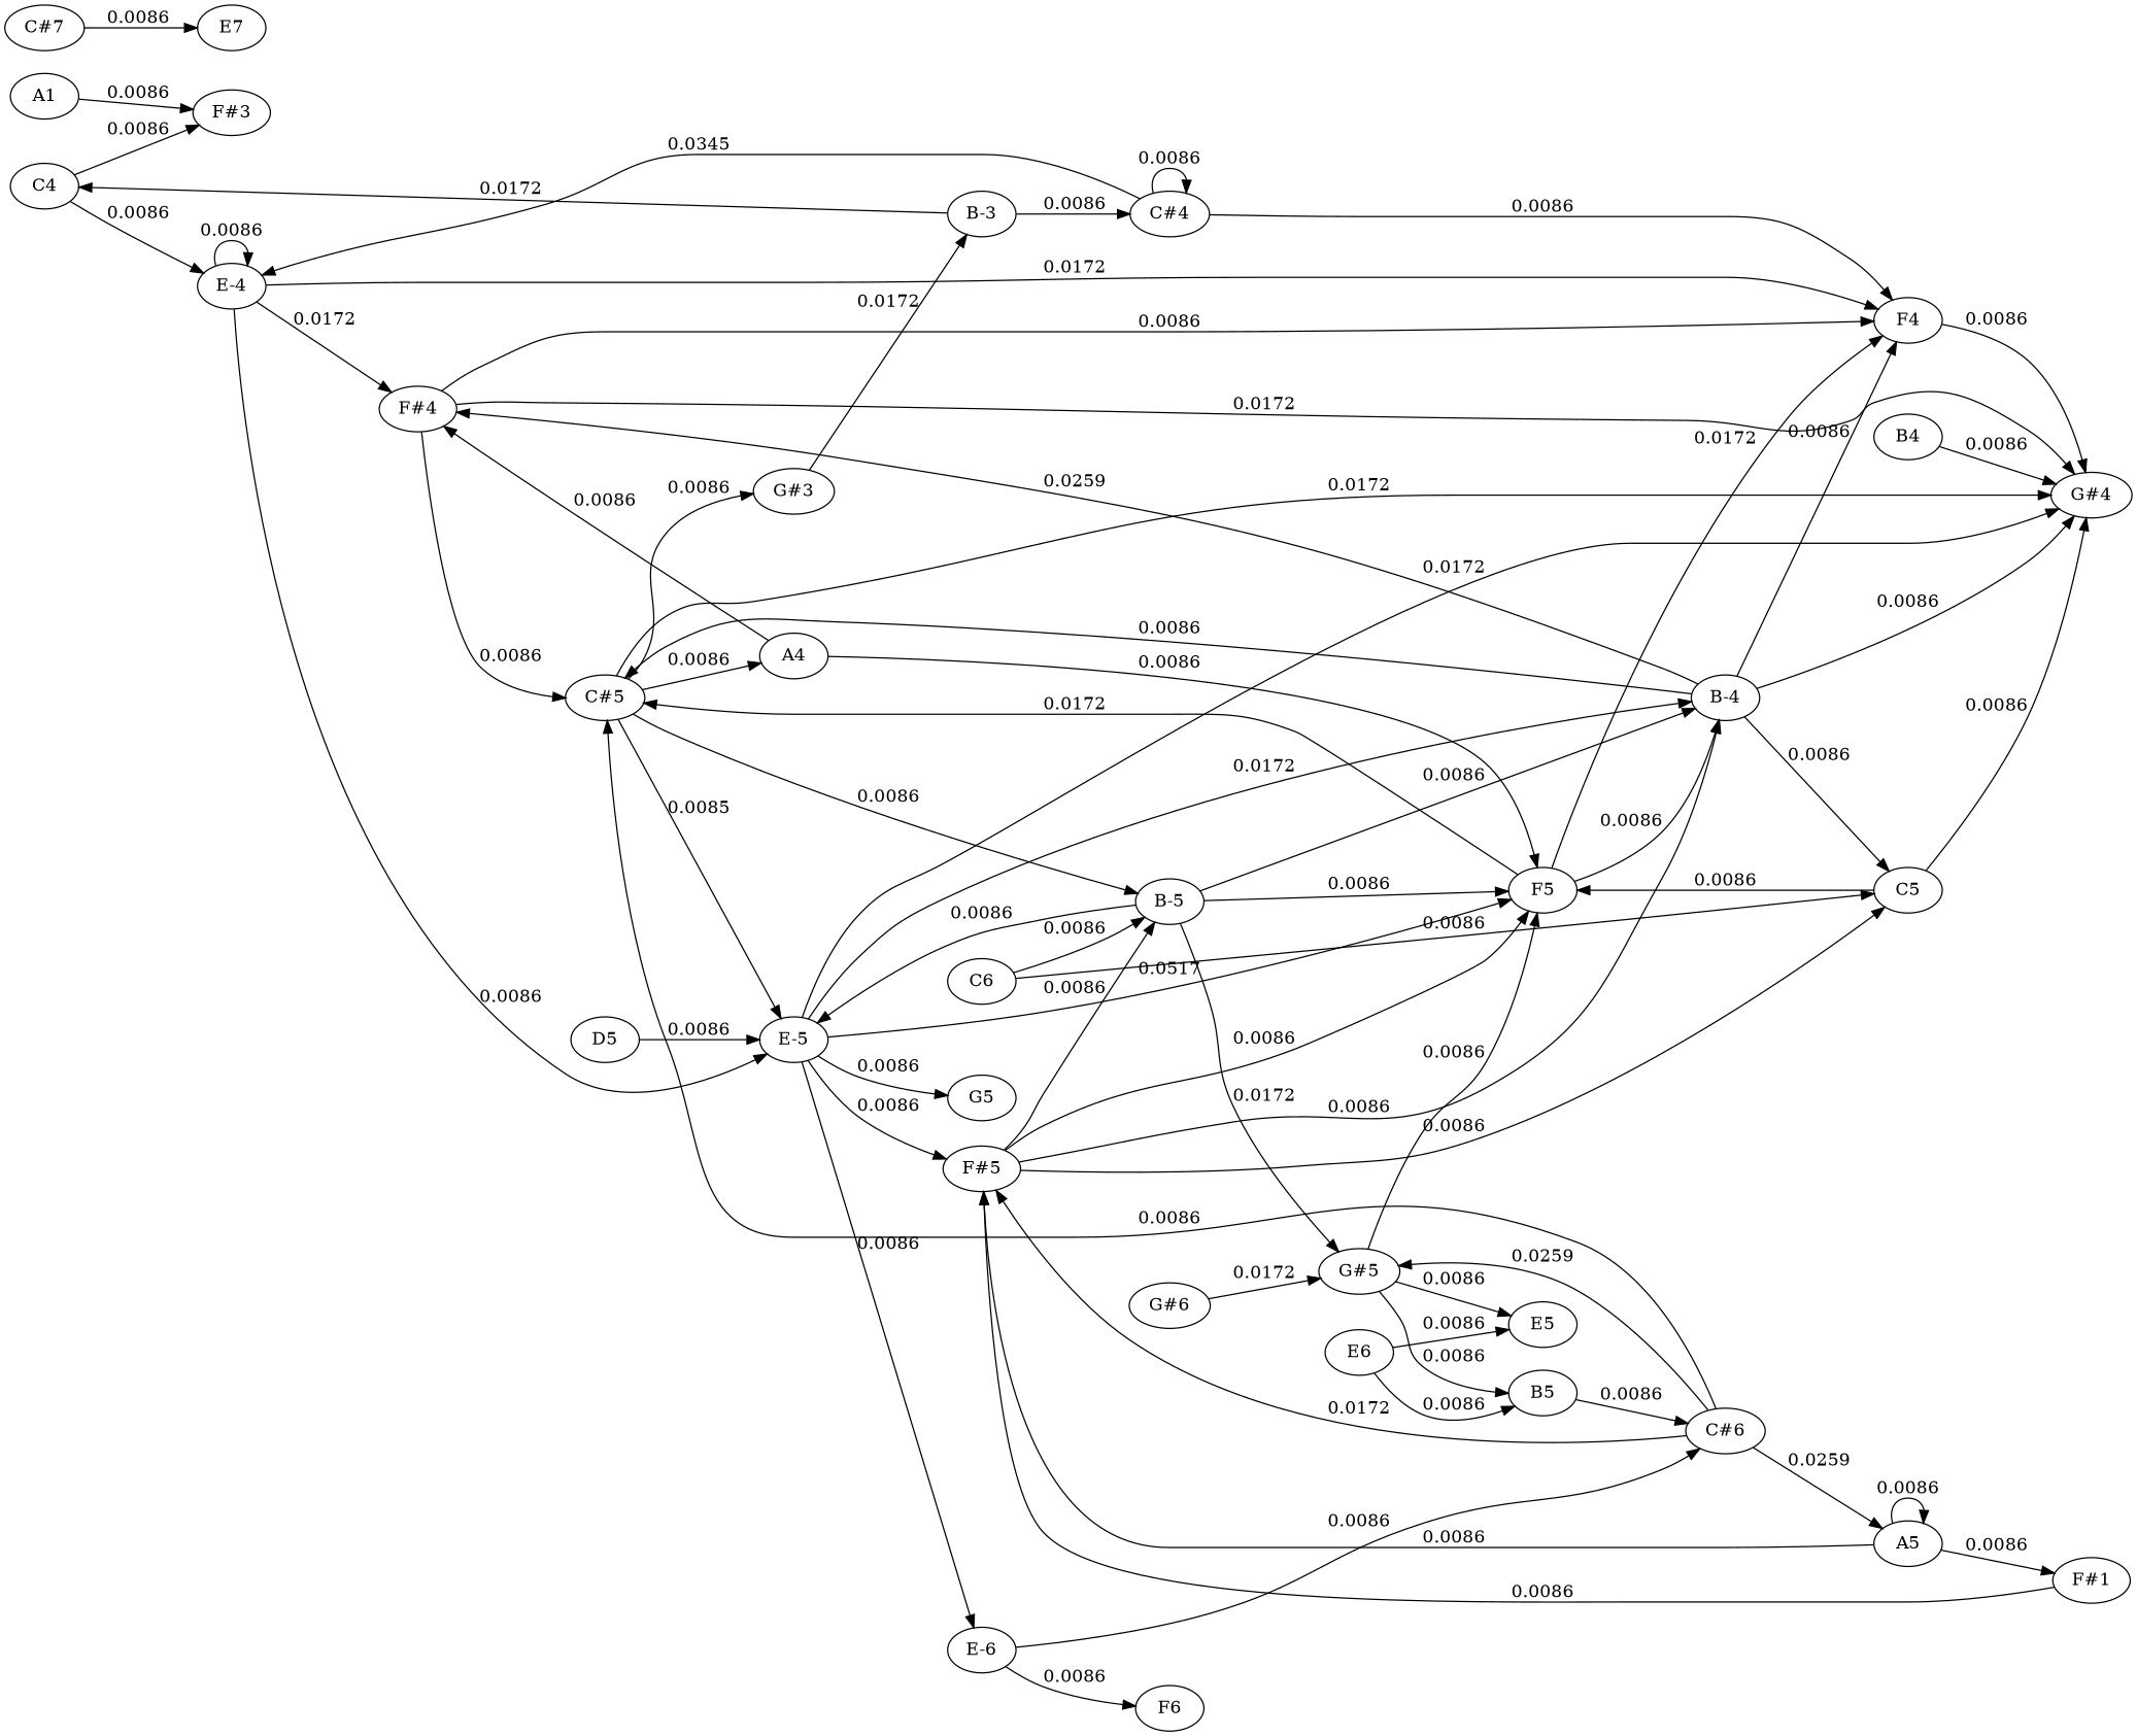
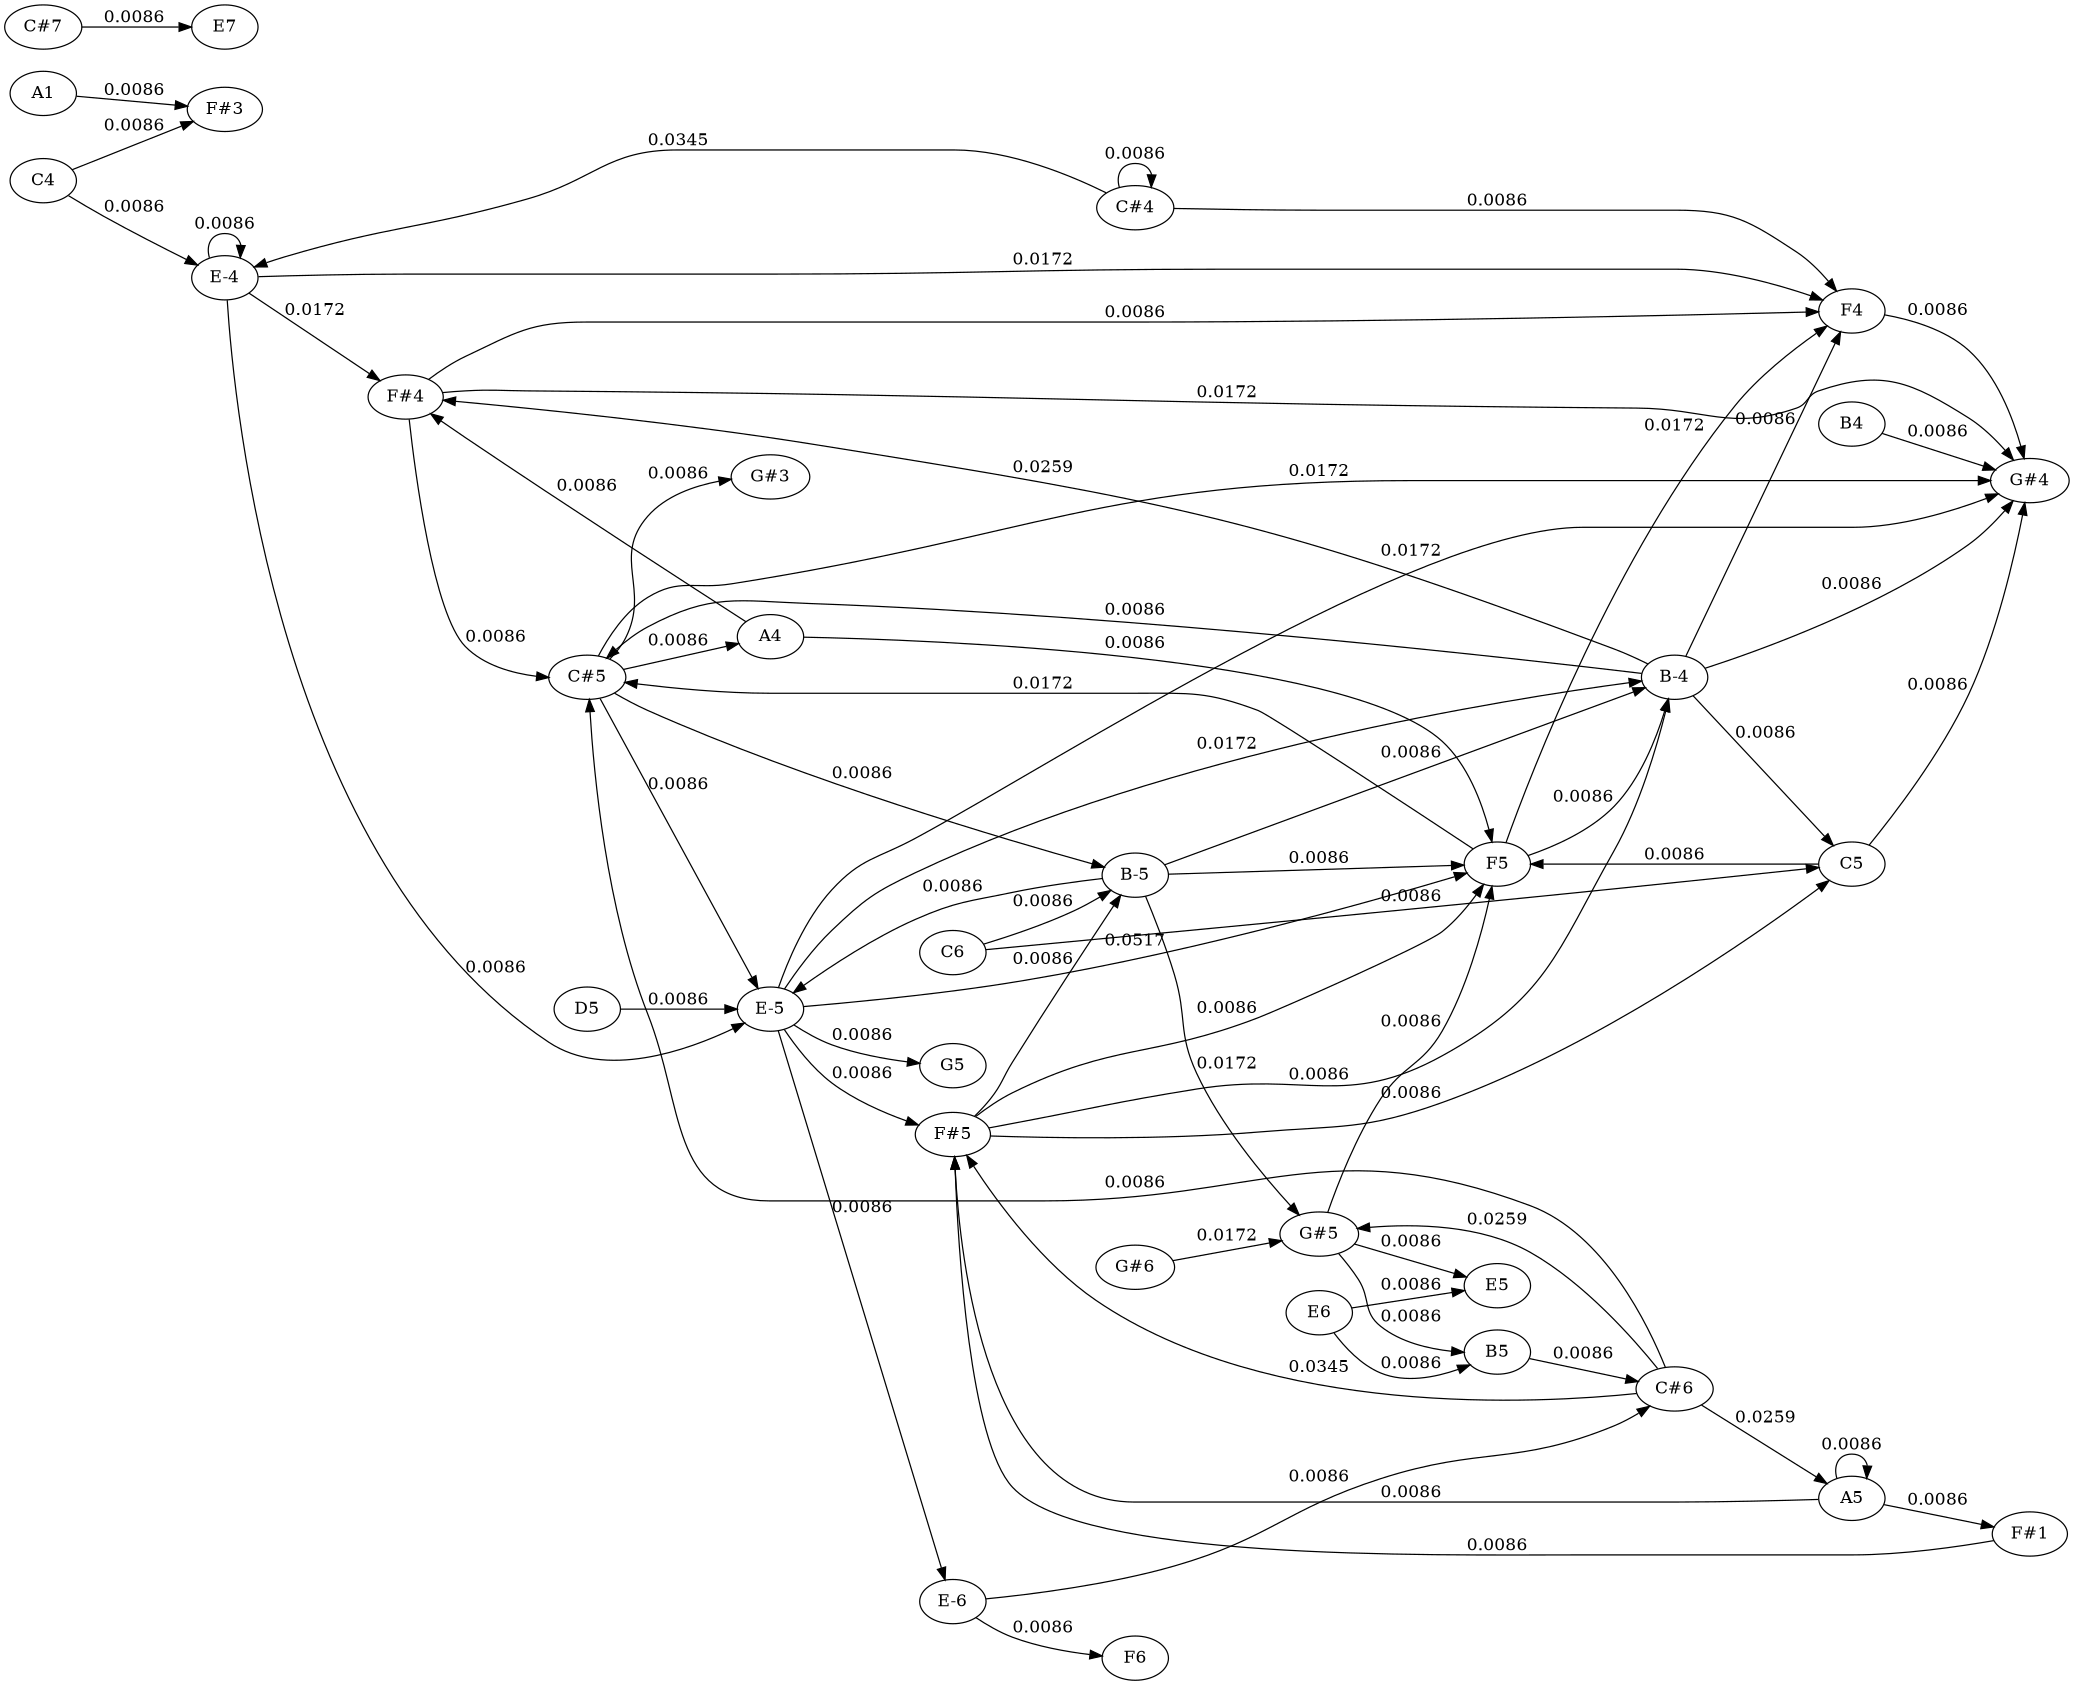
  strict graph {
    rankdir=LR
    edge [arrowtype=normal dir=forward]
    n1 [height=0.5 label=A1 width=0.75]
    "F#3" [height=0.5 width=0.75]
    A4 [height=0.5 width=0.75]
    "F#4" [height=0.5 width=0.75]
    F5 [height=0.5 width=0.75]
    F4 [height=0.5 width=0.75]
    "C#5" [height=0.5 width=0.75187]
    "G#4" [height=0.5 width=0.75927]
    "B-4" [height=0.5 width=0.75]
    "G#3" [height=0.5 width=0.75927]
    "E-5" [height=0.5 width=0.75]
    "B-5" [height=0.5 width=0.75]
    C5 [height=0.5 width=0.75]
-   "B-3" [height=0.5 width=0.75]
    "F#5" [height=0.5 width=0.75]
    G5 [height=0.5 width=0.75]
    "E-6" [height=0.5 width=0.75]
    "G#5" [height=0.5 width=0.75927]
    C4 [height=0.5 width=0.75]
    "C#4" [height=0.5 width=0.75187]
    F6 [height=0.5 width=0.75]
    "C#6" [height=0.5 width=0.75187]
    E5 [height=0.5 width=0.75]
    B5 [height=0.5 width=0.75]
    A5 [height=0.5 width=0.75]
    n26 [height=0.5 label="F#1" width=0.75]
    "E-4" [height=0.5 width=0.75]
    B4 [height=0.5 width=0.75]
    "C#7" [height=0.5 width=0.75187]
    E7 [height=0.5 width=0.75]
    C6 [height=0.5 width=0.75]
    D5 [height=0.5 width=0.75]
    E6 [height=0.5 width=0.75]
    "G#6" [height=0.5 width=0.75927]
    n1 -- "F#3" [label=0.0086]
    A4 -- "F#4" [label=0.0086]
    A4 -- F5 [label=0.0086]
    "F#4" -- F4 [label=0.0086]
    "F#4" -- "C#5" [label=0.0086]
    "F#4" -- "G#4" [label=0.0172]
    F5 -- F4 [label=0.0172]
    F5 -- "C#5" [label=0.0172]
    F5 -- "B-4" [label=0.0086]
    F4 -- "G#4" [label=0.0086]
    "C#5" -- A4 [label=0.0086]
    "C#5" -- "G#4" [label=0.0172]
    "C#5" -- "G#3" [label=0.0086]
-   "C#5" -- "E-5" [label=0.0085]
+   "C#5" -- "E-5" [label=0.0086]
    "C#5" -- "B-5" [label=0.0086]
    "B-4" -- "F#4" [label=0.0259]
    "B-4" -- F4 [label=0.0086]
    "B-4" -- "C#5" [label=0.0086]
    "B-4" -- "G#4" [label=0.0086]
    "B-4" -- C5 [label=0.0086]
-   "G#3" -- "B-3" [label=0.0172]
    "E-5" -- F5 [label=0.0517]
    "E-5" -- "G#4" [label=0.0172]
    "E-5" -- "B-4" [label=0.0172]
    "E-5" -- "F#5" [label=0.0086]
    "E-5" -- G5 [label=0.0086]
    "E-5" -- "E-6" [label=0.0086]
    "B-5" -- F5 [label=0.0086]
    "B-5" -- "B-4" [label=0.0086]
    "B-5" -- "E-5" [label=0.0086]
    "B-5" -- "G#5" [label=0.0172]
    C5 -- F5 [label=0.0086]
    C5 -- "G#4" [label=0.0086]
-   "B-3" -- C4 [label=0.0172]
-   "B-3" -- "C#4" [label=0.0086]
    "F#5" -- F5 [label=0.0086]
    "F#5" -- "B-4" [label=0.0086]
    "F#5" -- "B-5" [label=0.0086]
    "F#5" -- C5 [label=0.0086]
    "E-6" -- F6 [label=0.0086]
    "E-6" -- "C#6" [label=0.0086]
    "G#5" -- F5 [label=0.0086]
    "G#5" -- E5 [label=0.0086]
    "G#5" -- B5 [label=0.0086]
    C4 -- "F#3" [label=0.0086]
    C4 -- "E-4" [label=0.0086]
    "C#4" -- F4 [label=0.0086]
    "C#4" -- "C#4" [label=0.0086]
    "C#4" -- "E-4" [label=0.0345]
    "C#6" -- "C#5" [label=0.0086]
-   "C#6" -- "F#5" [label=0.0172]
+   "C#6" -- "F#5" [label=0.0345]
    "C#6" -- "G#5" [label=0.0259]
    "C#6" -- A5 [label=0.0259]
    B5 -- "C#6" [label=0.0086]
    A5 -- "F#5" [label=0.0086]
    A5 -- A5 [label=0.0086]
    A5 -- n26 [label=0.0086]
    n26 -- "F#5" [label=0.0086]
    "E-4" -- "F#4" [label=0.0172]
    "E-4" -- F4 [label=0.0172]
    "E-4" -- "E-5" [label=0.0086]
    "E-4" -- "E-4" [label=0.0086]
    B4 -- "G#4" [label=0.0086]
    "C#7" -- E7 [label=0.0086]
    C6 -- "B-5" [label=0.0086]
    C6 -- C5 [label=0.0086]
    D5 -- "E-5" [label=0.0086]
    E6 -- E5 [label=0.0086]
    E6 -- B5 [label=0.0086]
    "G#6" -- "G#5" [label=0.0172]
  }
